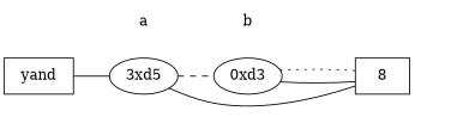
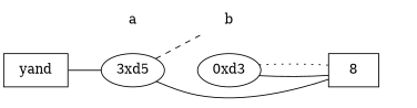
  digraph {
    rankdir=LR
    node [shape=plaintext]
    edge [dir=none]
    "CONST NODES" [style=invis]
    " a "
    " b "
    "  yand  " [shape=box]
    n5 [label="3xd5" shape=""]
    "0xd3" [shape=""]
    n7 [label=8 shape=box]
    subgraph sub_1 {
      "CONST NODES"
      " a "
      " b "
    }
    subgraph sub_2 {
      rank=same
      "  yand  "
    }
    subgraph sub_3 {
      rank=same
      " a "
      n5
    }
    subgraph sub_4 {
      rank=same
      " b "
      "0xd3"
    }
    subgraph sub_5 {
      rank=same
      "CONST NODES"
      subgraph sub_6 {
        rank=same
        n7
      }
    }
    " a " -> " b " [style=invis]
    " b " -> "CONST NODES" [style=invis]
    "  yand  " -> n5 [style=solid]
-   n5 -> "0xd3" [style=dashed]
+   n5 -> " b " [style=dashed]
    n5 -> n7
    "0xd3" -> n7
    "0xd3" -> n7 [style=dotted]
  }
